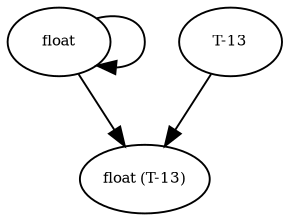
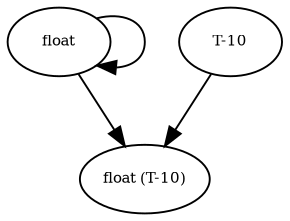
  digraph {
    node [fontsize=8]
    edge [fontsize=8]
    n1 [label=float]
-   n2 [label="float (T-13)"]
-   n3 [label="T-13"]
+   n2 [label="float (T-10)"]
+   n3 [label="T-10"]
    n1 -> n1
    n1 -> n2
    n3 -> n2
  }
